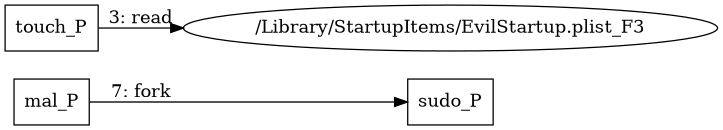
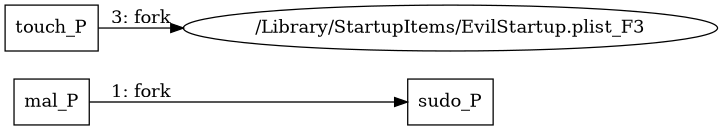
  digraph {
    engine=neato
    fixedsize=false
    fontsize=10
    nodesep=0.3
    rankdir=LR
    ranksep=0
    splines=true
    node [node_type=Process shape=box]
    mal_P
    sudo_P
    "/Library/StartupItems/EvilStartup.plist_F3" [node_type=File shape=ellipse]
    touch_P
-   mal_P -> sudo_P [label="7: fork"]
-   touch_P -> "/Library/StartupItems/EvilStartup.plist_F3" [label="3: read"]
+   mal_P -> sudo_P [label="1: fork"]
+   touch_P -> "/Library/StartupItems/EvilStartup.plist_F3" [label="3: fork"]
  }
